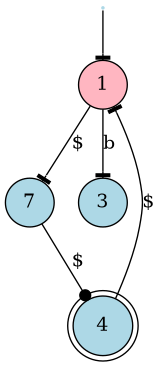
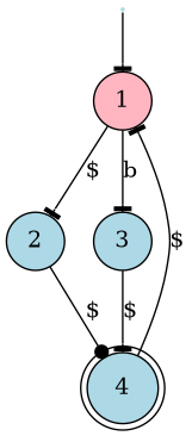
  digraph {
    node [color=black fillcolor=lightblue fontcolor=black shape=circle style=filled]
    edge [arrowhead=tee]
    start [color=white fontcolor=white shape=point]
    1 [fillcolor=lightpink]
-   2 [label=7]
+   2
    3
    4 [shape=doublecircle]
    start -> 1
    1 -> 2 [label="$"]
    1 -> 3 [label=b]
    2 -> 4 [arrowhead=dot label="$"]
+   3 -> 4 [label="$"]
    4 -> 1 [label="$"]
  }
